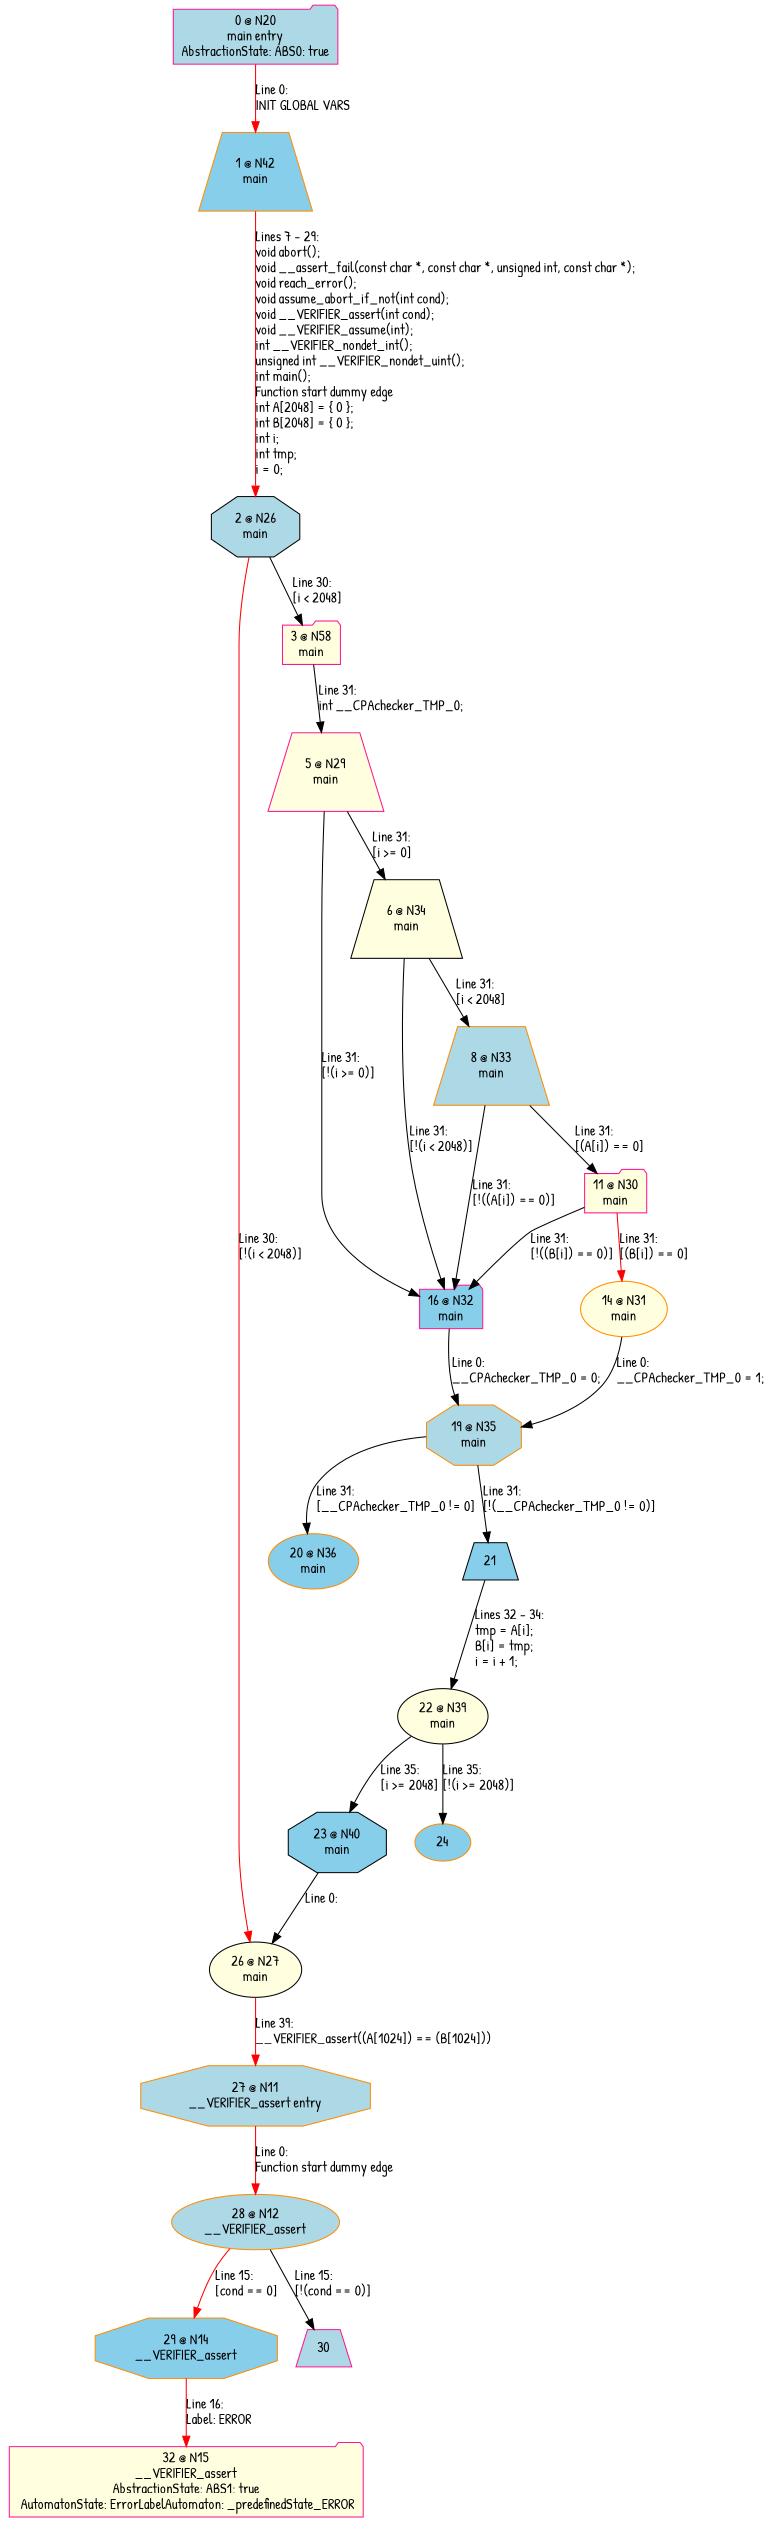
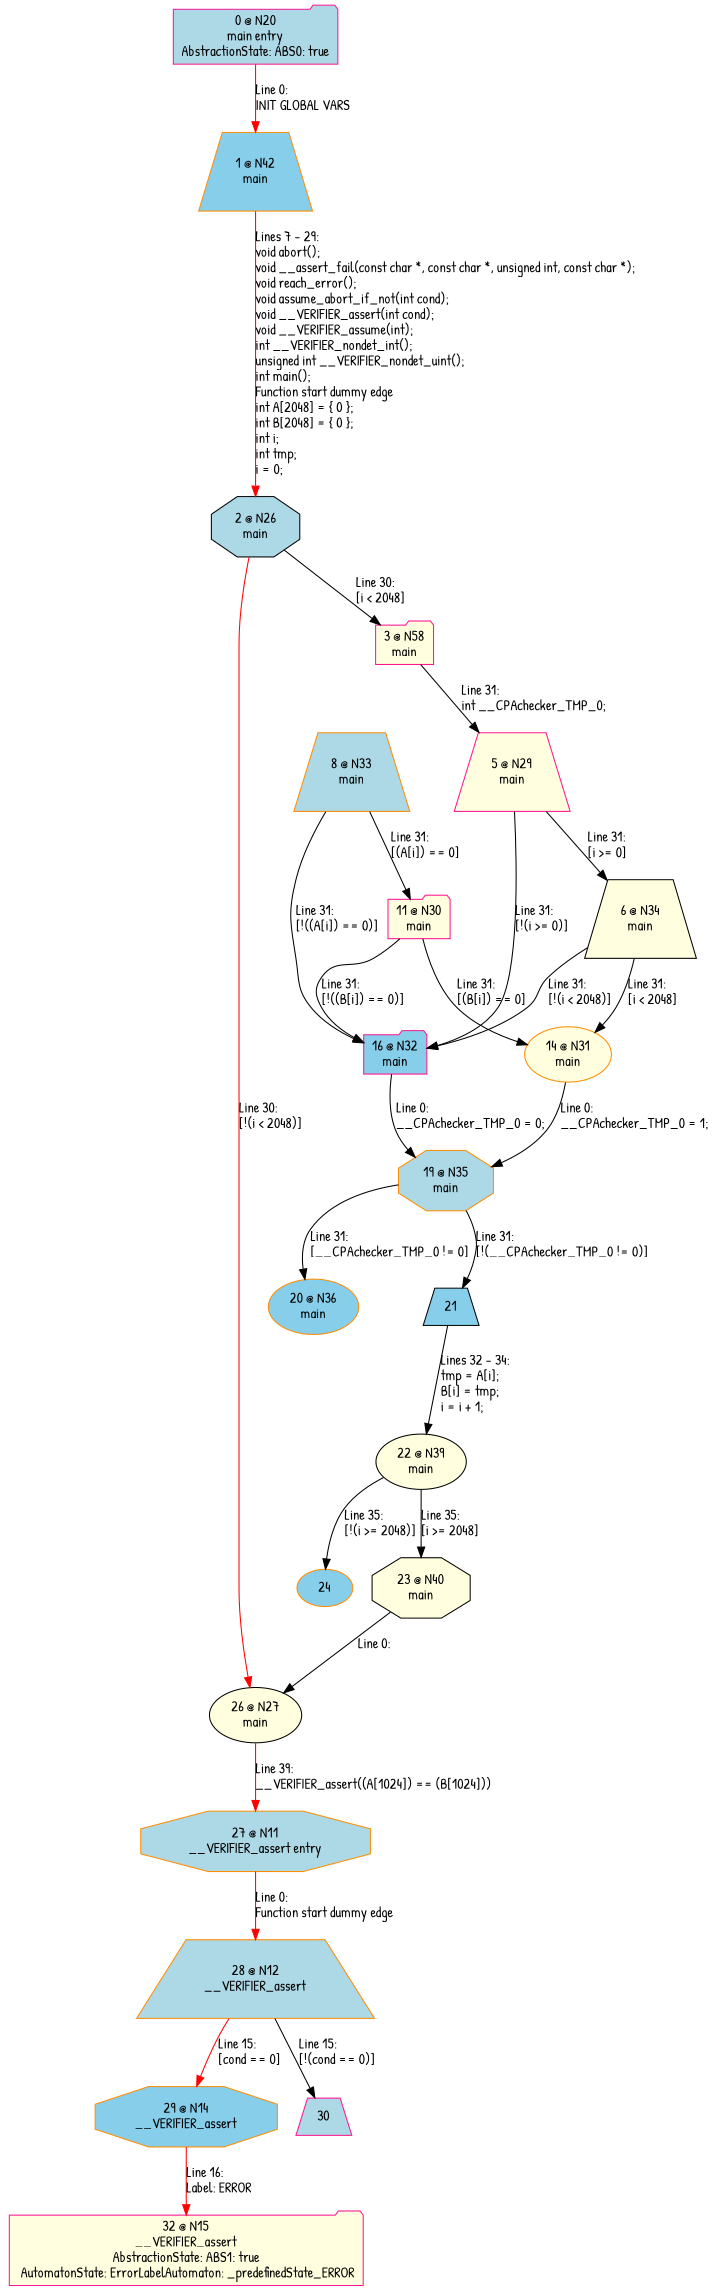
  digraph {
    fontname="Patrick Hand"
    node [color=darkorange fillcolor=lightyellow fontname="Patrick Hand" shape=trapezium style=filled]
    edge [fontname="Patrick Hand"]
    n1 [color=deeppink fillcolor=lightblue label="0 @ N20\nmain entry\nAbstractionState: ABS0: true\n" shape=folder]
    n2 [fillcolor=skyblue label="1 @ N42\nmain\n"]
    n3 [color=black fillcolor=lightblue label="2 @ N26\nmain\n" shape=octagon]
    n4 [color=black label="26 @ N27\nmain\n" shape=ellipse]
    n5 [color=deeppink label="3 @ N58\nmain\n" shape=folder]
    n6 [fillcolor=lightblue label="27 @ N11\n__VERIFIER_assert entry\n" shape=octagon]
    n7 [color=deeppink label="5 @ N29\nmain\n"]
-   n8 [fillcolor=lightblue label="28 @ N12\n__VERIFIER_assert\n" shape=ellipse]
+   n8 [fillcolor=lightblue label="28 @ N12\n__VERIFIER_assert\n"]
    n9 [fillcolor=skyblue label="29 @ N14\n__VERIFIER_assert\n" shape=octagon]
    30 [color=deeppink fillcolor=lightblue]
    n11 [color=deeppink label="32 @ N15\n__VERIFIER_assert\nAbstractionState: ABS1: true\n AutomatonState: ErrorLabelAutomaton: _predefinedState_ERROR\n" shape=folder]
    n12 [color=deeppink fillcolor=skyblue label="16 @ N32\nmain\n" shape=folder]
    n13 [color=black label="6 @ N34\nmain\n"]
    n14 [fillcolor=lightblue label="19 @ N35\nmain\n" shape=octagon]
    n15 [fillcolor=lightblue label="8 @ N33\nmain\n"]
    n16 [fillcolor=skyblue label="20 @ N36\nmain\n" shape=ellipse]
    21 [color=black fillcolor=skyblue]
    n18 [color=black label="22 @ N39\nmain\n" shape=ellipse]
-   n19 [color=black fillcolor=skyblue label="23 @ N40\nmain\n" shape=octagon]
+   n19 [color=black label="23 @ N40\nmain\n" shape=octagon]
    24 [fillcolor=skyblue shape=ellipse]
    n21 [color=deeppink label="11 @ N30\nmain\n" shape=folder]
    n22 [label="14 @ N31\nmain\n" shape=ellipse]
    n1 -> n2 [color=red label="Line 0: \lINIT GLOBAL VARS\l"]
    n2 -> n3 [color=red label="Lines 7 - 29: \lvoid abort();\lvoid __assert_fail(const char *, const char *, unsigned int, const char *);\lvoid reach_error();\lvoid assume_abort_if_not(int cond);\lvoid __VERIFIER_assert(int cond);\lvoid __VERIFIER_assume(int);\lint __VERIFIER_nondet_int();\lunsigned int __VERIFIER_nondet_uint();\lint main();\lFunction start dummy edge\lint A[2048] = { 0 };\lint B[2048] = { 0 };\lint i;\lint tmp;\li = 0;\l"]
    n3 -> n4 [color=red label="Line 30: \l[!(i < 2048)]\l"]
    n3 -> n5 [label="Line 30: \l[i < 2048]\l"]
    n4 -> n6 [color=red label="Line 39: \l__VERIFIER_assert((A[1024]) == (B[1024]))\l"]
    n5 -> n7 [label="Line 31: \lint __CPAchecker_TMP_0;\l"]
    n6 -> n8 [color=red label="Line 0: \lFunction start dummy edge\l"]
    n7 -> n12 [label="Line 31: \l[!(i >= 0)]\l"]
    n7 -> n13 [label="Line 31: \l[i >= 0]\l"]
    n8 -> n9 [color=red label="Line 15: \l[cond == 0]\l"]
    n8 -> 30 [label="Line 15: \l[!(cond == 0)]\l"]
    n9 -> n11 [color=red label="Line 16: \lLabel: ERROR\l"]
    n12 -> n14 [label="Line 0: \l__CPAchecker_TMP_0 = 0;\l"]
    n13 -> n12 [label="Line 31: \l[!(i < 2048)]\l"]
-   n13 -> n15 [label="Line 31: \l[i < 2048]\l"]
+   n13 -> n22 [label="Line 31: \l[i < 2048]\l"]
    n14 -> n16 [label="Line 31: \l[__CPAchecker_TMP_0 != 0]\l"]
    n14 -> 21 [label="Line 31: \l[!(__CPAchecker_TMP_0 != 0)]\l"]
    n15 -> n12 [label="Line 31: \l[!((A[i]) == 0)]\l"]
    n15 -> n21 [label="Line 31: \l[(A[i]) == 0]\l"]
    21 -> n18 [label="Lines 32 - 34: \ltmp = A[i];\lB[i] = tmp;\li = i + 1;\l"]
    n18 -> n19 [label="Line 35: \l[i >= 2048]\l"]
    n18 -> 24 [label="Line 35: \l[!(i >= 2048)]\l"]
    n19 -> n4 [label="Line 0: \l\l"]
    n21 -> n12 [label="Line 31: \l[!((B[i]) == 0)]\l"]
-   n21 -> n22 [label="Line 31: \l[(B[i]) == 0]\l" color=red]
+   n21 -> n22 [label="Line 31: \l[(B[i]) == 0]\l"]
    n22 -> n14 [label="Line 0: \l__CPAchecker_TMP_0 = 1;\l"]
  }
